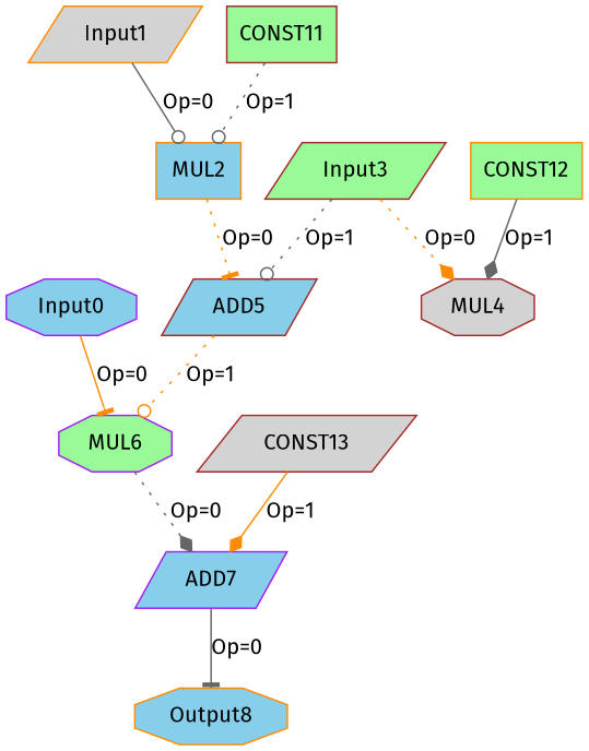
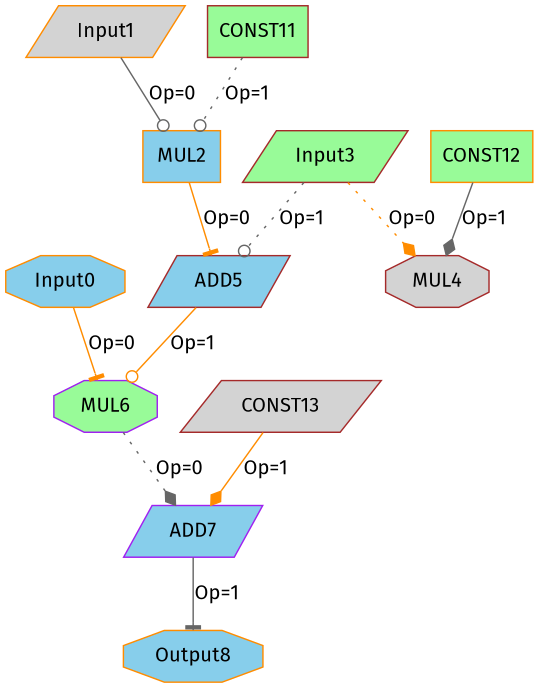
  digraph {
    fontname="Fira Sans"
    node [color=darkorange fillcolor=skyblue fontname="Fira Sans" opcode=Input shape=parallelogram style=filled]
    edge [arrowhead=diamond color=gray40 fontname="Fira Sans" operand=0 style=dotted]
-   Input0 [color=purple offset="0,0" pattern="4,506" ref_name=kernel_try_0 shape=octagon]
+   Input0 [offset="0,0" pattern="4,506" ref_name=kernel_try_0 shape=octagon]
    MUL6 [color=purple fillcolor=palegreen opcode=MUL shape=octagon]
    ADD7 [color=purple opcode=ADD]
    Input1 [fillcolor=lightgrey offset="0,0" pattern="4,506" ref_name=kernel_try_1]
    MUL2 [opcode=MUL shape=box]
    ADD5 [color=brown opcode=ADD]
    Input3 [color=brown fillcolor=palegreen offset="0,0" pattern="4,506" ref_name=kernel_try_2]
    MUL4 [color=brown fillcolor=lightgrey opcode=MUL shape=octagon]
    Output8 [offset="0,0" opcode=Output pattern="4,506" ref_name=kernel_try_3 shape=octagon]
    CONST11 [color=brown fillcolor=palegreen opcode=CONST shape=box value="0x00000005"]
    CONST12 [fillcolor=palegreen opcode=CONST shape=box value="0x00000008"]
    CONST13 [color=brown fillcolor=lightgrey opcode=CONST value="0x0000000F"]
    Input0 -> MUL6 [arrowhead=tee color=darkorange label="Op=0" style=solid]
    MUL6 -> ADD7 [label="Op=0"]
-   ADD7 -> Output8 [arrowhead=tee label="Op=0" style=solid]
+   ADD7 -> Output8 [arrowhead=tee label="Op=1" style=solid]
    Input1 -> MUL2 [arrowhead=odot label="Op=0" style=solid]
-   MUL2 -> ADD5 [arrowhead=tee color=darkorange label="Op=0"]
-   ADD5 -> MUL6 [arrowhead=odot color=darkorange label="Op=1" operand=1]
+   MUL2 -> ADD5 [arrowhead=tee color=darkorange label="Op=0" style=solid]
+   ADD5 -> MUL6 [arrowhead=odot color=darkorange label="Op=1" operand=1 style=solid]
    Input3 -> ADD5 [arrowhead=odot label="Op=1" operand=1]
    Input3 -> MUL4 [color=darkorange label="Op=0"]
    CONST11 -> MUL2 [arrowhead=odot label="Op=1" operand=1]
    CONST12 -> MUL4 [label="Op=1" operand=1 style=solid]
    CONST13 -> ADD7 [color=darkorange label="Op=1" operand=1 style=solid]
  }
